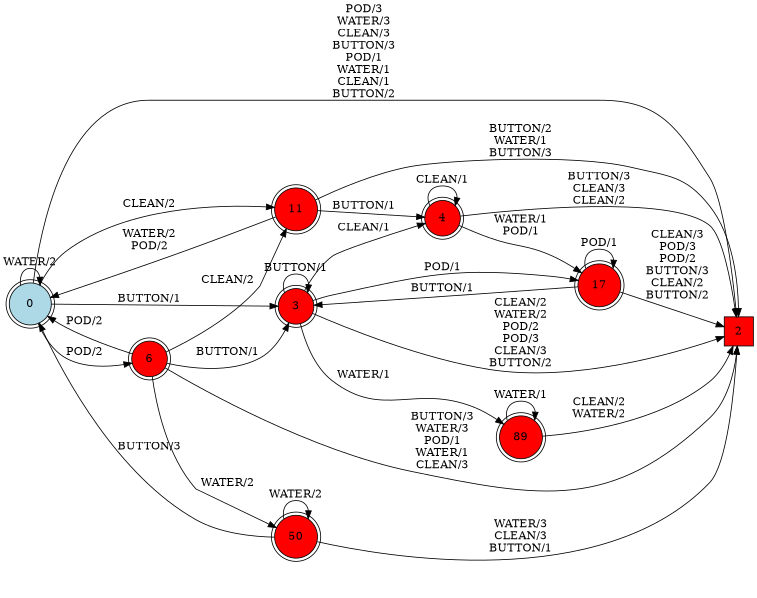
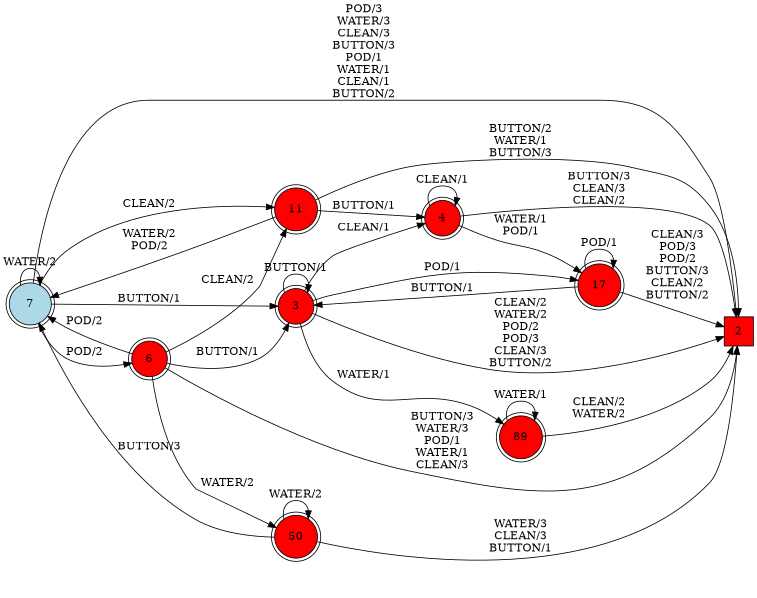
  digraph {
    rankdir=LR
    node [fillcolor=red shape=doublecircle style=filled]
-   0 [fillcolor=lightblue isInitial=True]
+   0 [fillcolor=lightblue isInitial=True label=7]
    2 [shape=square]
    3
    6
    11
    4
    17
    89
    50
    0 -> 0 [label="WATER/2"]
    0 -> 2 [label="POD/3\nWATER/3\nCLEAN/3\nBUTTON/3\nPOD/1\nWATER/1\nCLEAN/1\nBUTTON/2"]
    0 -> 3 [label="BUTTON/1"]
    0 -> 6 [label="POD/2"]
    0 -> 11 [label="CLEAN/2"]
    3 -> 2 [label="CLEAN/2\nWATER/2\nPOD/2\nPOD/3\nCLEAN/3\nBUTTON/2"]
    3 -> 3 [label="BUTTON/1"]
    3 -> 4 [label="CLEAN/1"]
    3 -> 17 [label="POD/1"]
    3 -> 89 [label="WATER/1"]
    6 -> 0 [label="POD/2"]
    6 -> 2 [label="BUTTON/3\nWATER/3\nPOD/1\nWATER/1\nCLEAN/3"]
    6 -> 3 [label="BUTTON/1"]
    6 -> 11 [label="CLEAN/2"]
    6 -> 50 [label="WATER/2"]
    11 -> 0 [label="WATER/2\nPOD/2"]
    11 -> 2 [label="BUTTON/2\nWATER/1\nBUTTON/3"]
    11 -> 4 [label="BUTTON/1"]
    4 -> 2 [label="BUTTON/3\nCLEAN/3\nCLEAN/2"]
    4 -> 4 [label="CLEAN/1"]
    4 -> 17 [label="WATER/1\nPOD/1"]
    17 -> 2 [label="CLEAN/3\nPOD/3\nPOD/2\nBUTTON/3\nCLEAN/2\nBUTTON/2"]
    17 -> 3 [label="BUTTON/1"]
    17 -> 17 [label="POD/1"]
    89 -> 2 [label="CLEAN/2\nWATER/2"]
    89 -> 89 [label="WATER/1"]
    50 -> 0 [label="BUTTON/3"]
    50 -> 2 [label="WATER/3\nCLEAN/3\nBUTTON/1"]
    50 -> 50 [label="WATER/2"]
  }
